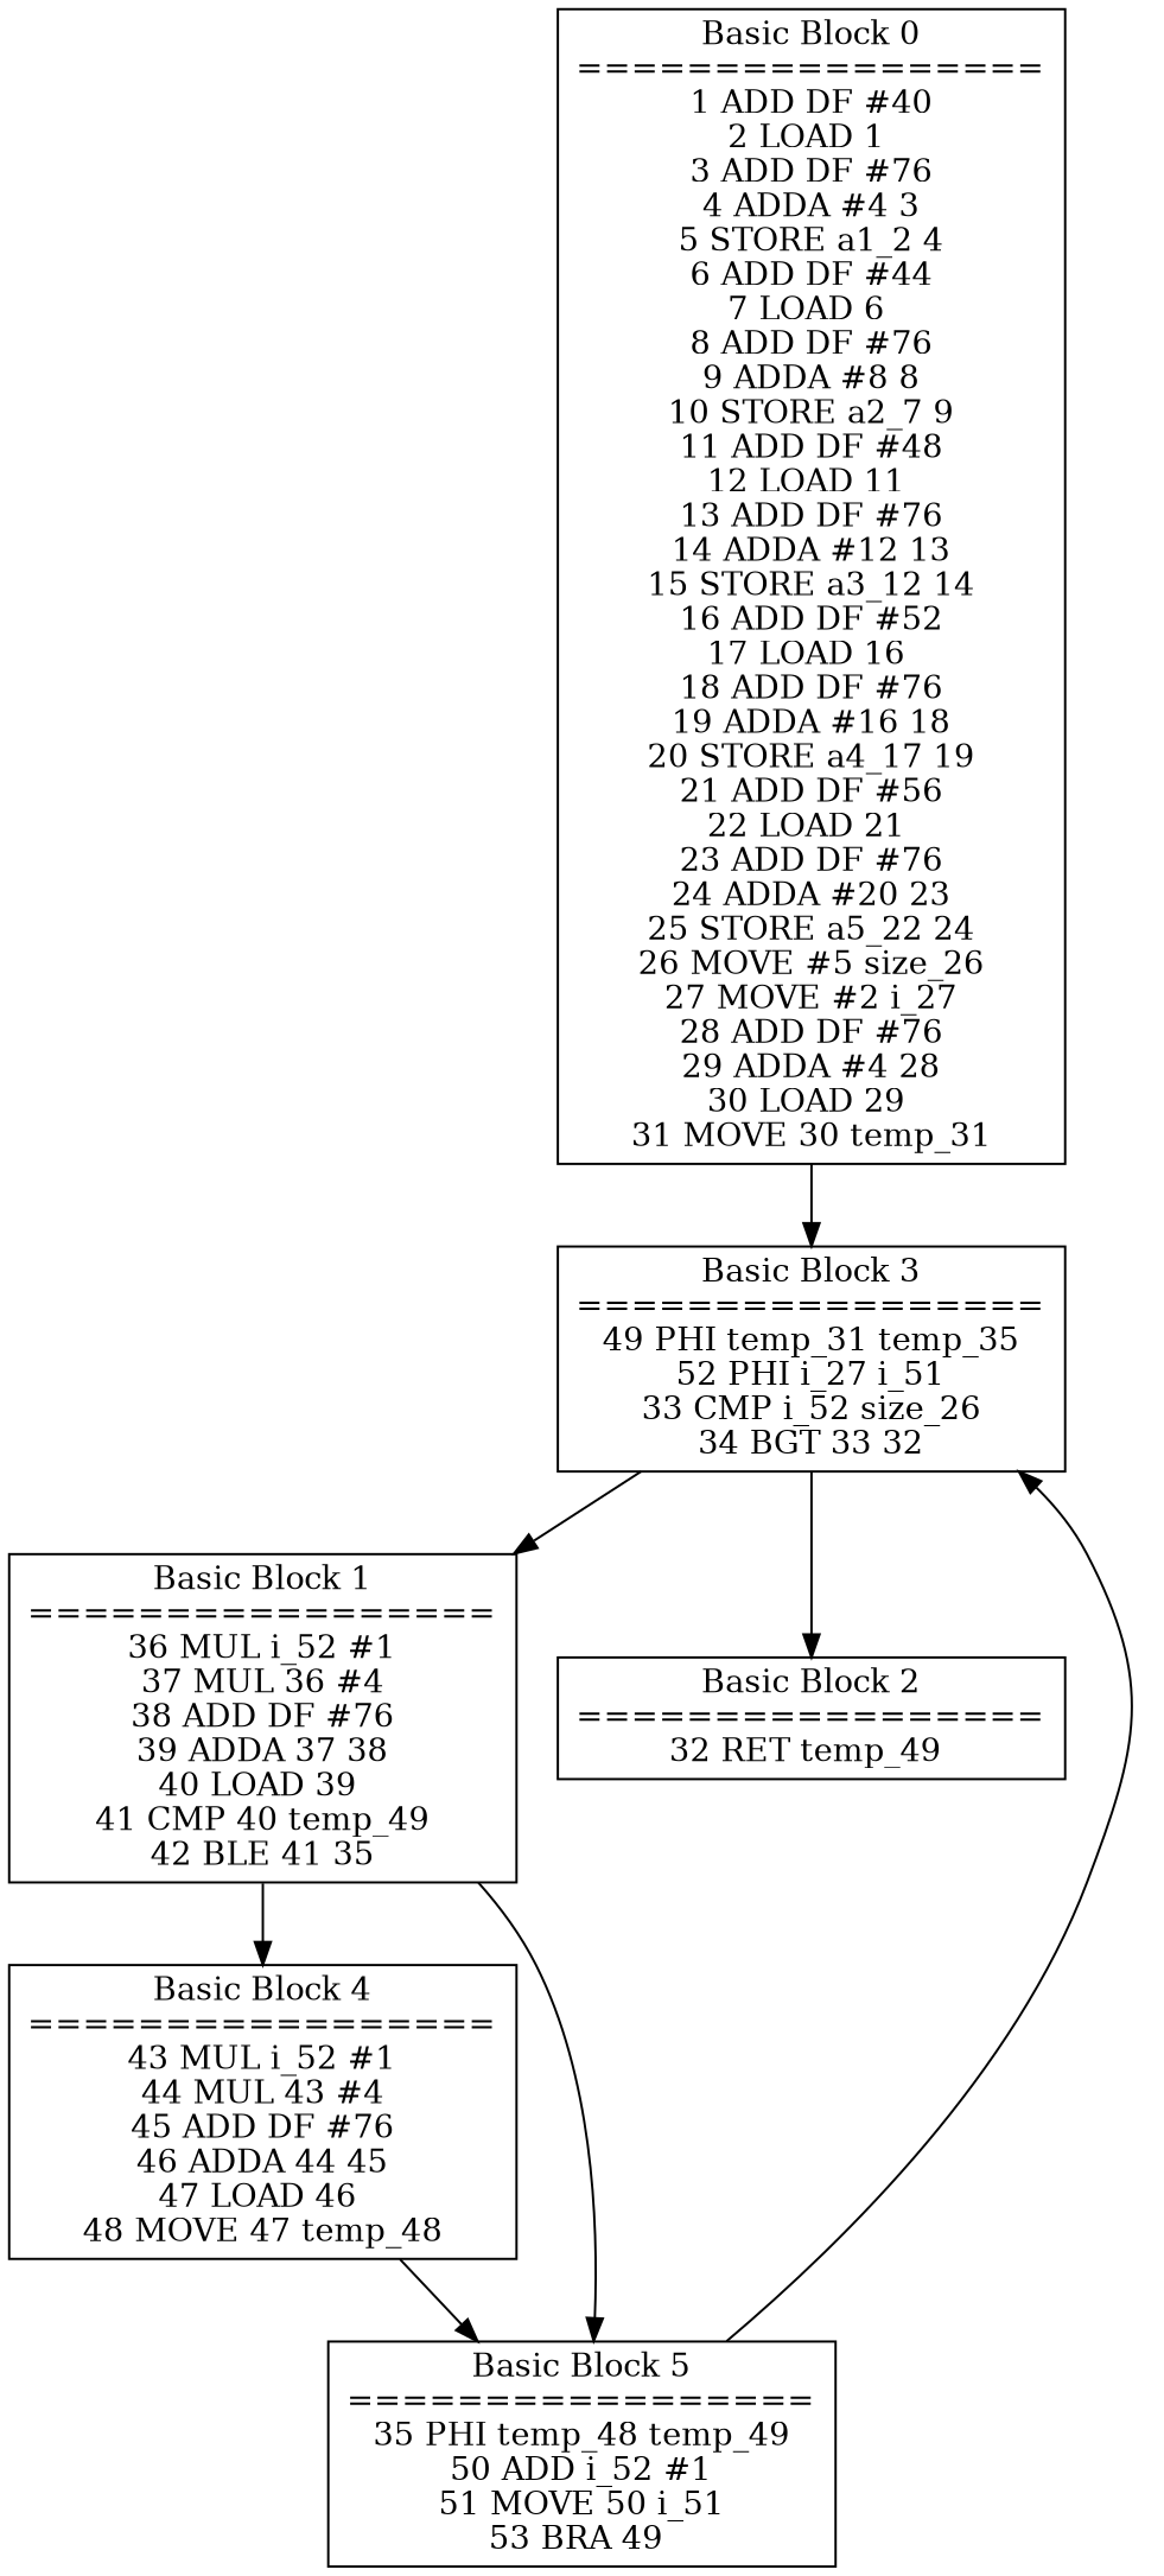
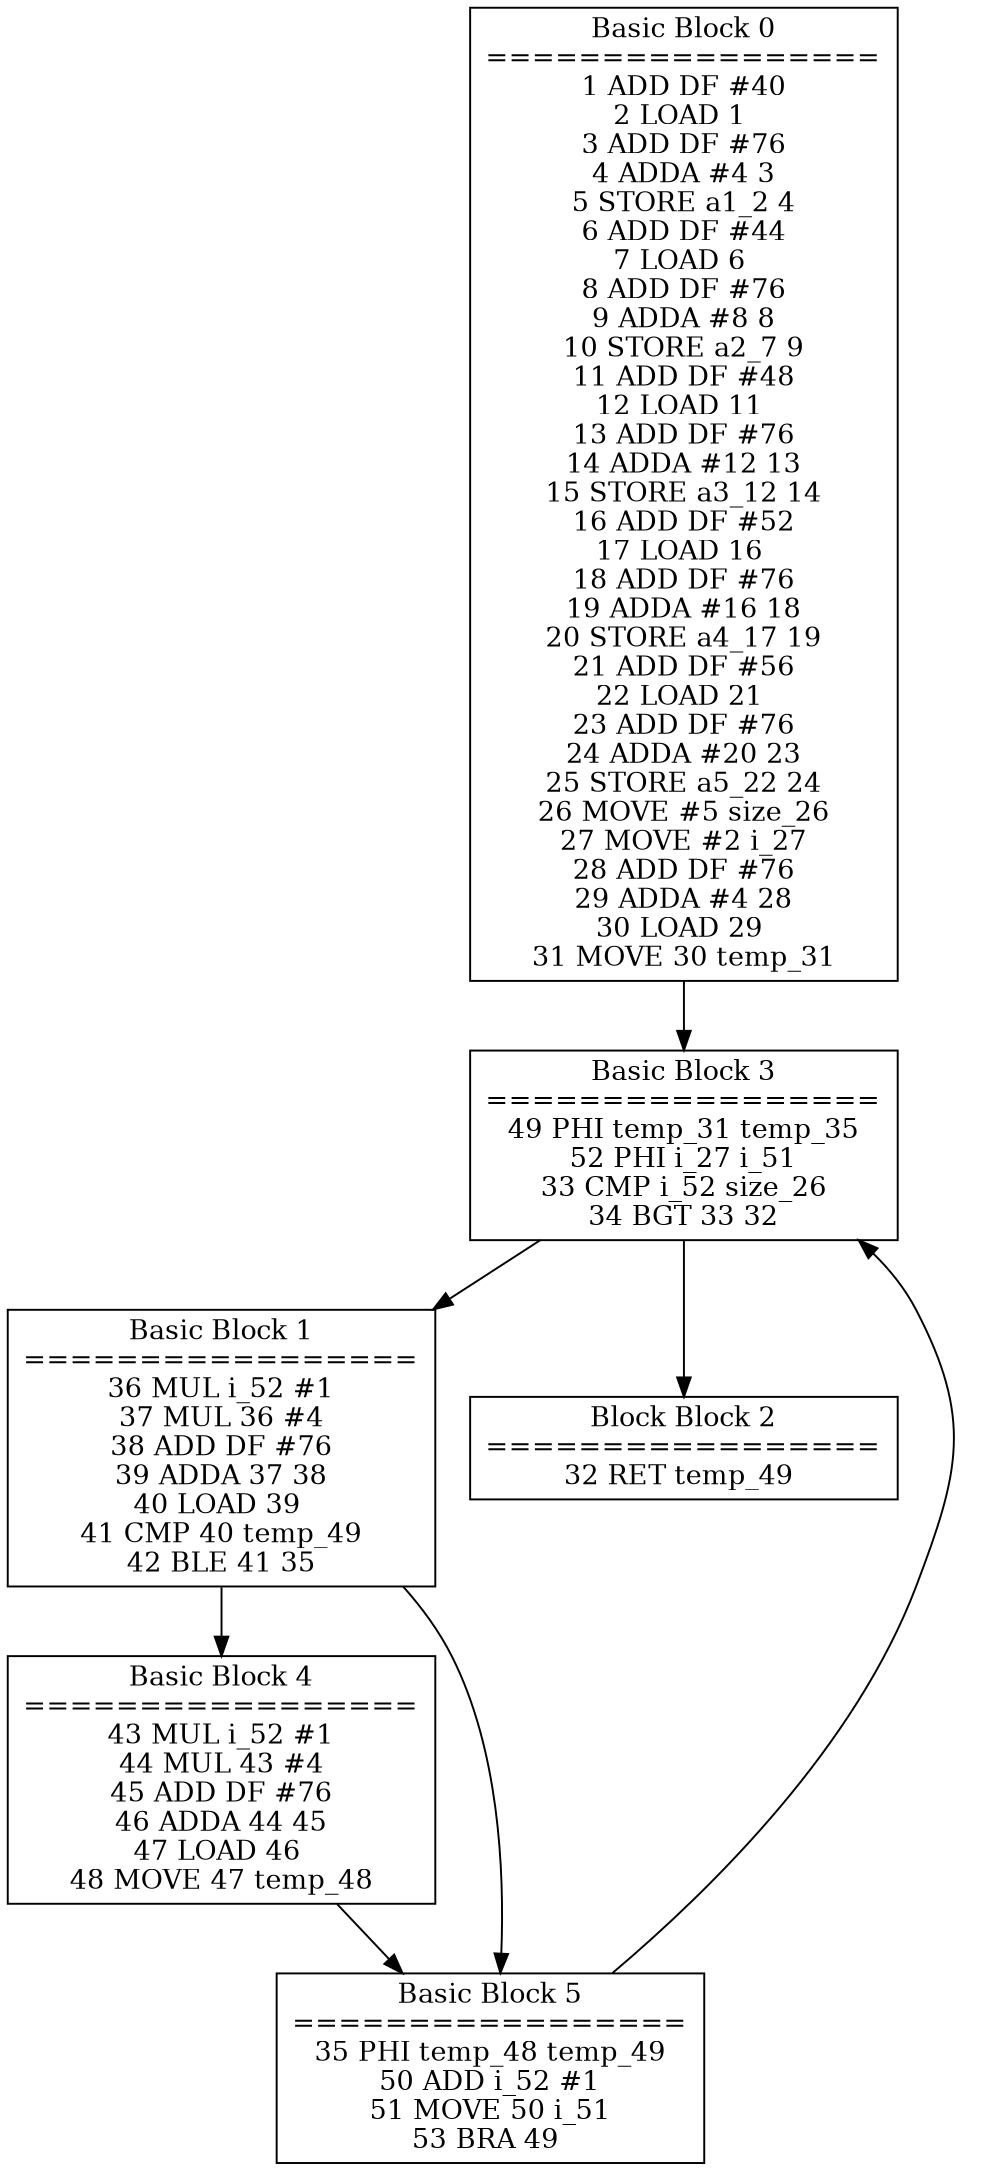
  digraph {
    node [shape=box]
    n1 [label="Basic Block 0\n=================\n1 ADD DF #40\n2 LOAD 1 \n3 ADD DF #76\n4 ADDA #4 3\n5 STORE a1_2 4\n6 ADD DF #44\n7 LOAD 6 \n8 ADD DF #76\n9 ADDA #8 8\n10 STORE a2_7 9\n11 ADD DF #48\n12 LOAD 11 \n13 ADD DF #76\n14 ADDA #12 13\n15 STORE a3_12 14\n16 ADD DF #52\n17 LOAD 16 \n18 ADD DF #76\n19 ADDA #16 18\n20 STORE a4_17 19\n21 ADD DF #56\n22 LOAD 21 \n23 ADD DF #76\n24 ADDA #20 23\n25 STORE a5_22 24\n26 MOVE #5 size_26\n27 MOVE #2 i_27\n28 ADD DF #76\n29 ADDA #4 28\n30 LOAD 29 \n31 MOVE 30 temp_31\n"]
    n2 [label="Basic Block 3\n=================\n49 PHI temp_31 temp_35\n52 PHI i_27 i_51\n33 CMP i_52 size_26\n34 BGT 33 32\n"]
    n3 [label="Basic Block 1\n=================\n36 MUL i_52 #1\n37 MUL 36 #4\n38 ADD DF #76\n39 ADDA 37 38\n40 LOAD 39 \n41 CMP 40 temp_49\n42 BLE 41 35\n"]
    n4 [label="Basic Block 4\n=================\n43 MUL i_52 #1\n44 MUL 43 #4\n45 ADD DF #76\n46 ADDA 44 45\n47 LOAD 46 \n48 MOVE 47 temp_48\n"]
    n5 [label="Basic Block 5\n=================\n35 PHI temp_48 temp_49\n50 ADD i_52 #1\n51 MOVE 50 i_51\n53 BRA 49 \n"]
-   n6 [label="Basic Block 2\n=================\n32 RET temp_49 \n"]
+   n6 [label="Block Block 2\n=================\n32 RET temp_49 \n"]
    n1 -> n2
    n2 -> n3
    n2 -> n6
    n3 -> n4
    n3 -> n5
    n4 -> n5
    n5 -> n2
  }
